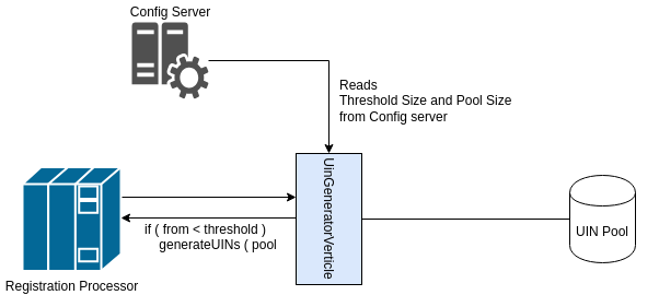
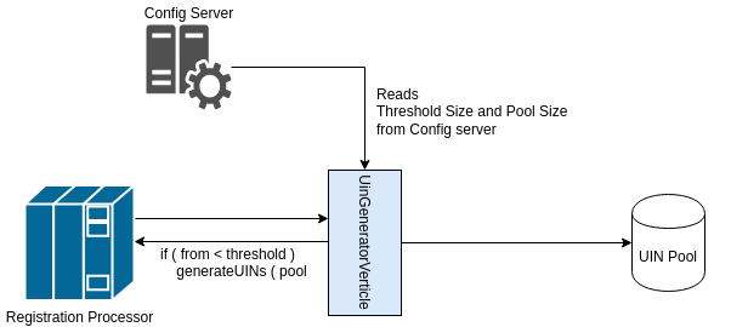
  <mxCell id="0" />
  <mxCell id="1" parent="0" />
  <mxCell id="2" style="edgeStyle=orthogonalEdgeStyle;rounded=0;orthogonalLoop=1;jettySize=auto;html=1;entryX=0;entryY=0.5;entryDx=0;entryDy=0;" edge="1" parent="1" source="3" target="5"><mxGeometry relative="1" as="geometry" /></mxCell>
  <mxCell id="3" value="Config Server" style="pointerEvents=1;shadow=0;dashed=0;html=1;strokeColor=none;labelPosition=center;verticalLabelPosition=top;verticalAlign=bottom;align=center;fillColor=#505050;shape=mxgraph.mscae.oms.config_assessment" vertex="1" parent="1"><mxGeometry x="120" y="20" width="70" height="70" as="geometry" /></mxCell>
- <mxCell id="4" style="edgeStyle=orthogonalEdgeStyle;rounded=0;orthogonalLoop=1;jettySize=auto;html=1;entryX=0;entryY=0.5;entryDx=0;entryDy=0;endArrow=none;" edge="1" parent="1" source="5" target="6"><mxGeometry relative="1" as="geometry" /></mxCell>
+ <mxCell id="4" style="edgeStyle=orthogonalEdgeStyle;rounded=0;orthogonalLoop=1;jettySize=auto;html=1;entryX=0;entryY=0.5;entryDx=0;entryDy=0;" edge="1" parent="1" source="5" target="6"><mxGeometry relative="1" as="geometry" /></mxCell>
  <mxCell id="5" value="UinGeneratorVerticle" style="rounded=0;whiteSpace=wrap;html=1;rotation=90;fillColor=#dae8fc;" vertex="1" parent="1"><mxGeometry x="240" y="170" width="120" height="60" as="geometry" /></mxCell>
  <mxCell id="6" value="UIN Pool" style="shape=cylinder;whiteSpace=wrap;html=1;boundedLbl=1;backgroundOutline=1;" vertex="1" parent="1"><mxGeometry x="520" y="160" width="60" height="80" as="geometry" /></mxCell>
  <mxCell id="7" value="if ( from &amp;lt; threshold )&lt;br&gt;&amp;nbsp; &amp;nbsp; generateUINs ( pool" style="text;html=1;resizable=0;points=[];autosize=1;align=left;verticalAlign=top;spacingTop=-4;" vertex="1" parent="1"><mxGeometry x="130" y="200" width="150" height="30" as="geometry" /></mxCell>
  <mxCell id="8" style="edgeStyle=orthogonalEdgeStyle;rounded=0;orthogonalLoop=1;jettySize=auto;html=1;" edge="1" parent="1" source="9"><mxGeometry relative="1" as="geometry"><mxPoint x="270" y="180" as="targetPoint" /><Array as="points"><mxPoint x="270" y="180" /></Array></mxGeometry></mxCell>
  <mxCell id="9" value="Registration Processor" style="shape=mxgraph.cisco.misc.front_end_processor;html=1;dashed=0;fillColor=#036897;strokeColor=#ffffff;strokeWidth=2;verticalLabelPosition=bottom;verticalAlign=top" vertex="1" parent="1"><mxGeometry x="20" y="152.5" width="90" height="95" as="geometry" /></mxCell>
  <mxCell id="10" style="edgeStyle=orthogonalEdgeStyle;rounded=0;orthogonalLoop=1;jettySize=auto;html=1;startArrow=classic;startFill=1;endArrow=none;endFill=0;" edge="1" parent="1"><mxGeometry relative="1" as="geometry"><mxPoint x="110" y="199" as="sourcePoint" /><mxPoint x="270" y="199" as="targetPoint" /><Array as="points"><mxPoint x="270" y="199" /></Array></mxGeometry></mxCell>
  <mxCell id="11" value="Reads &lt;br&gt;Threshold Size and Pool Size&amp;nbsp;&lt;br&gt;from Config server" style="text;html=1;resizable=0;points=[];autosize=1;align=left;verticalAlign=top;spacingTop=-4;" vertex="1" parent="1"><mxGeometry x="308" y="68" width="180" height="40" as="geometry" /></mxCell>
